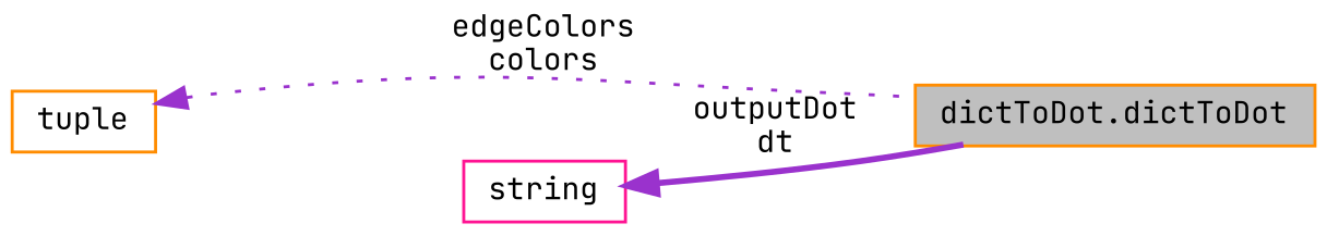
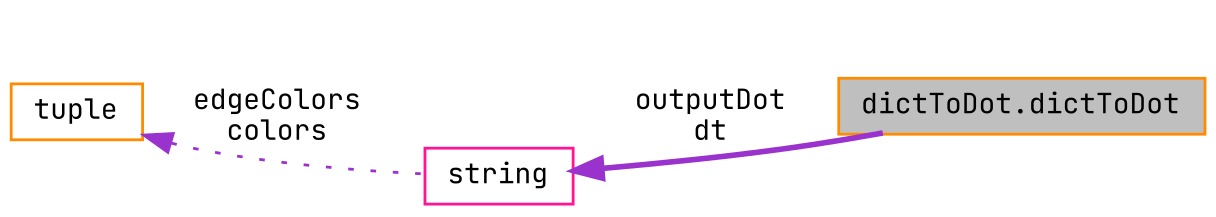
  digraph {
    fontname="JetBrains Mono"
    rankdir=LR
    node [color=darkorange fillcolor=white fontname="JetBrains Mono" fontsize=10 shape=record style=filled]
    edge [color=darkorchid3 dir=back fontname="JetBrains Mono" fontsize=10 labelfontname=FreeSans labelfontsize=10]
    n1 [fillcolor=grey75 fontcolor=black height=0.2 label="dictToDot.dictToDot" width=0.4]
    n2 [height=0.2 label=tuple width=0.4]
    n3 [color=deeppink height=0.2 label=string width=0.4]
-   n2 -> n1 [label="edgeColors\ncolors" style=dotted]
+   n2 -> n3 [label="edgeColors\ncolors" style=dotted]
    n3 -> n1 [label="outputDot\ndt" style=bold]
  }
